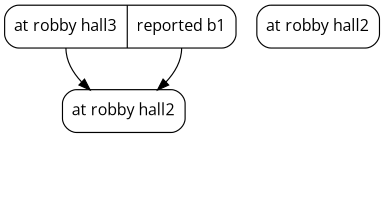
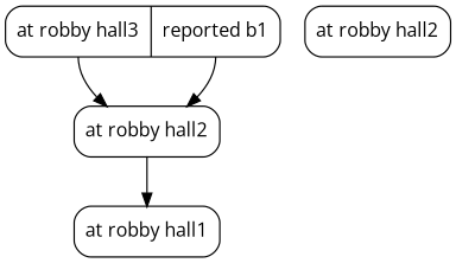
  digraph {
    fontname="Open Sans"
    node [shape=Mrecord fontname="Open Sans"]
    edge [color=black headport=atrobbyhall2 style=solid fontname="Open Sans"]
    n1 [label="<atrobbyhall3> at robby hall3|<reportedb1> reported b1"]
    n2 [label="<atrobbyhall2> at robby hall2"]
+   n3 [label="<atrobbyhall1> at robby hall1"]
    n4 [label="<atrobbyhall2> at robby hall2"]
    n1 -> n2 [tailport=atrobbyhall3]
    n1 -> n2 [tailport=reportedb1]
+   n2 -> n3 [headport=atrobbyhall1 tailport=atrobbyhall2]
  }
